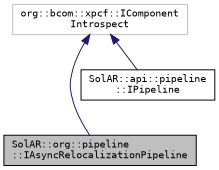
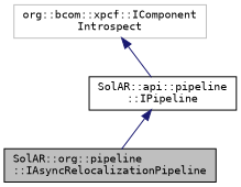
  digraph {
    fontname="DejaVu Sans Mono"
    node [color=black fillcolor=white fontname="DejaVu Sans Mono" fontsize=10 shape=record style=filled]
    edge [color=midnightblue dir=back fontname="DejaVu Sans Mono" fontsize=10 labelfontname=Helvetica labelfontsize=10 style=solid]
    n1 [fillcolor=grey75 fontcolor=black height=0.2 label="SolAR::org::pipeline\l::IAsyncRelocalizationPipeline" width=0.4]
    n2 [height=0.2 label="SolAR::api::pipeline\l::IPipeline" width=0.4]
    n3 [color=grey75 height=0.2 label="org::bcom::xpcf::IComponent\lIntrospect" width=0.4]
-   n3 -> n1
+   n2 -> n1
    n3 -> n2
  }
